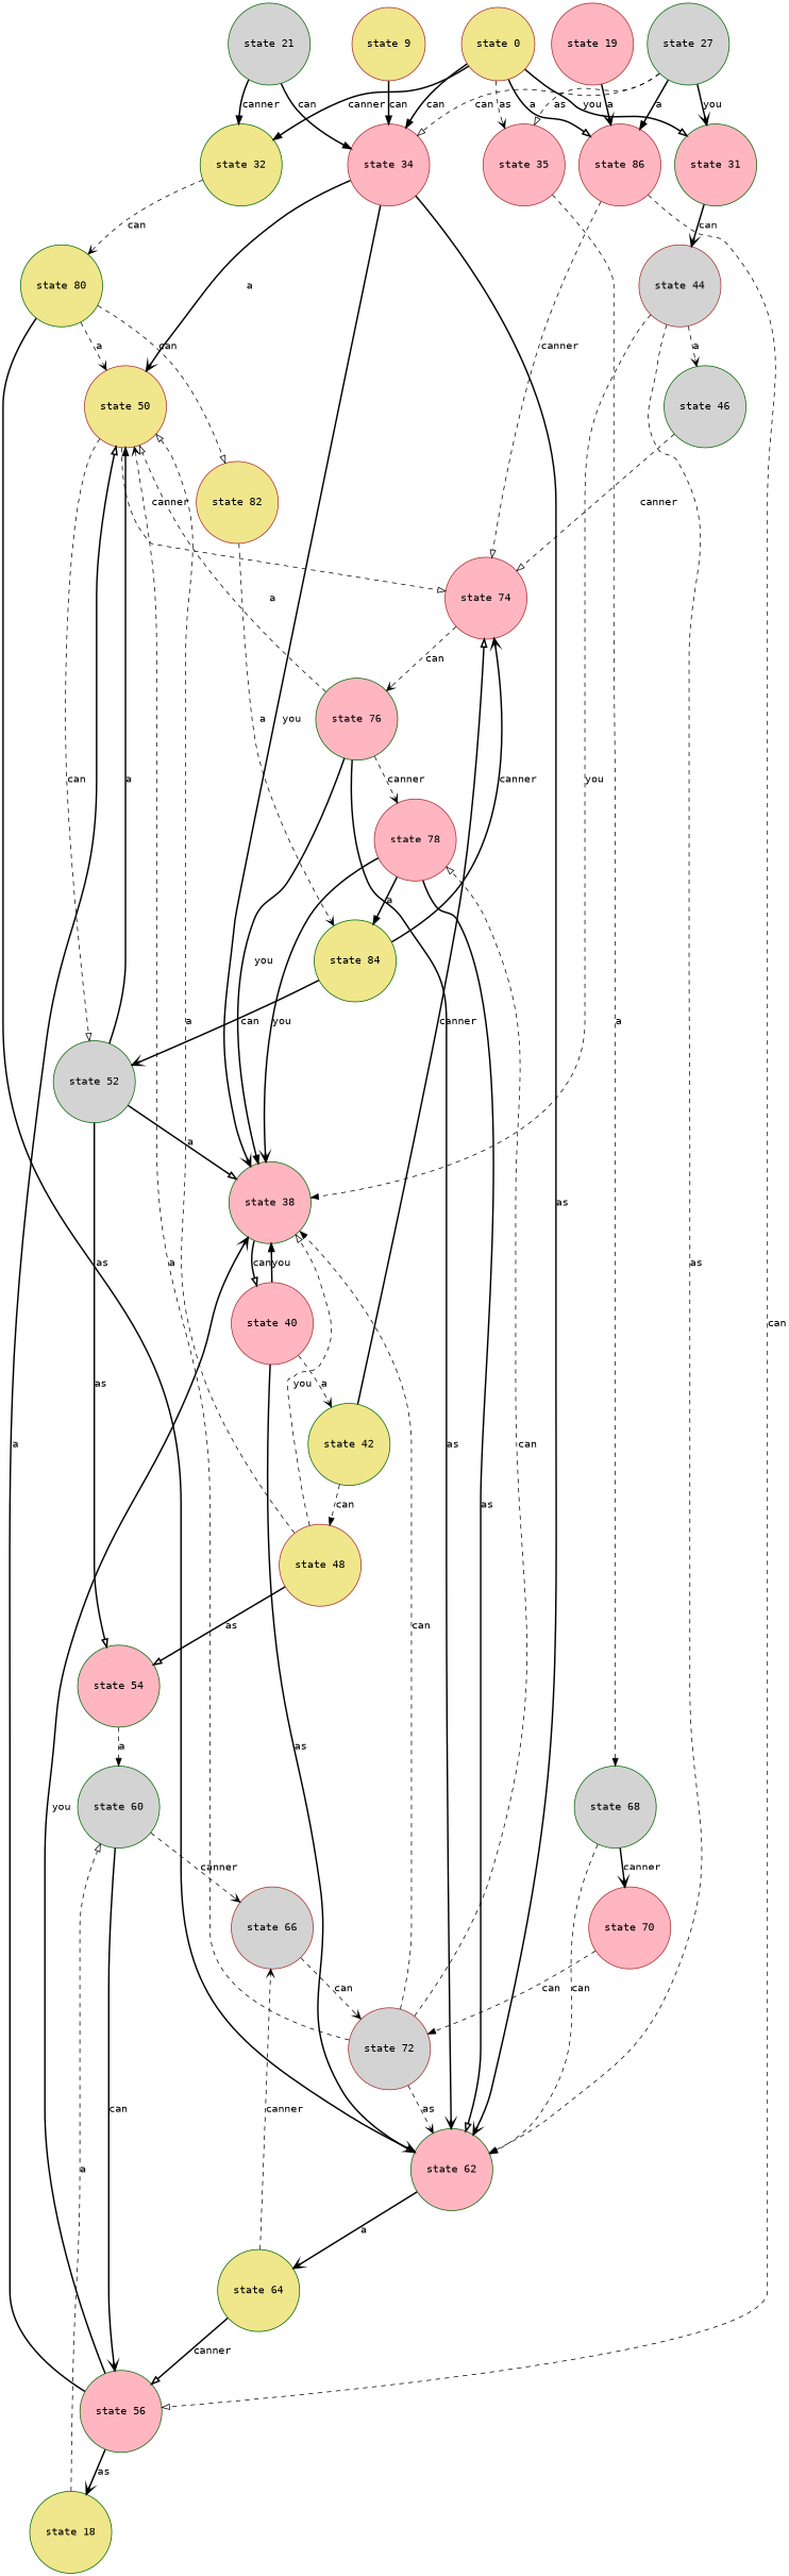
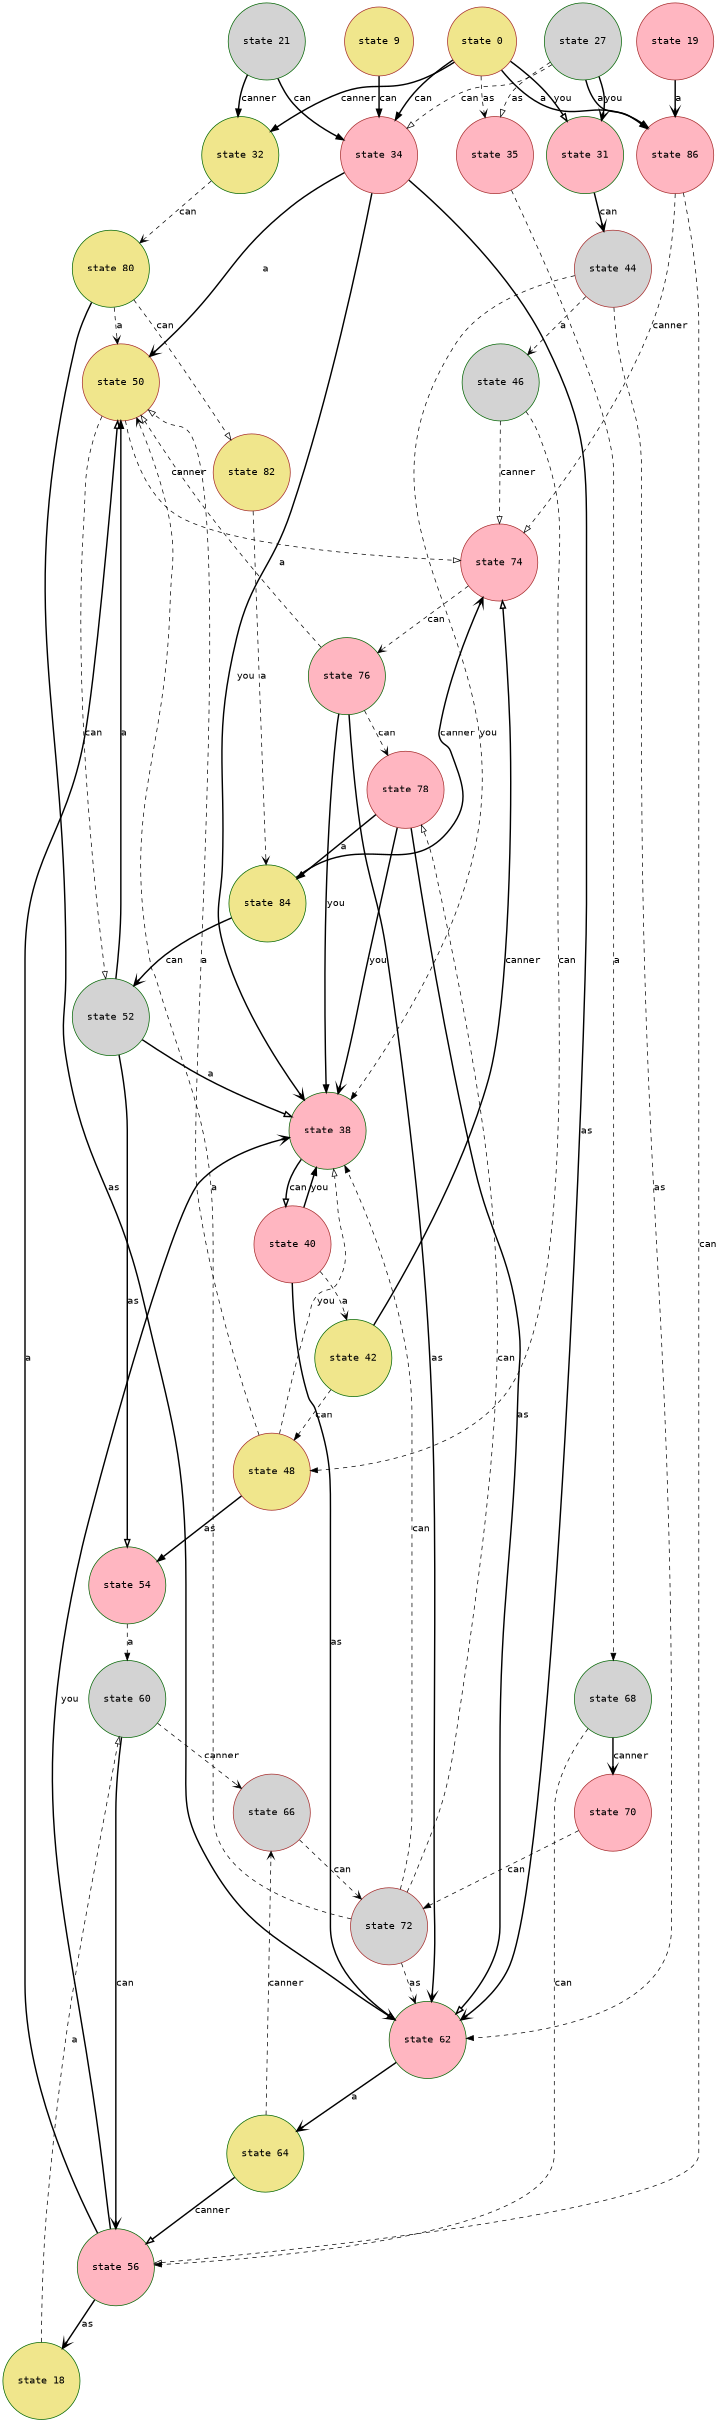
  digraph {
    fontname="DejaVu Sans Mono"
    node [color=darkgreen fillcolor=lightpink fontname="DejaVu Sans Mono" ordering=out shape=circle style=filled]
    edge [arrowhead=vee fontname="DejaVu Sans Mono" style=bold]
    "state 50" [color=brown fillcolor=khaki]
    "state 56"
    n3 [fillcolor=khaki label="state 18"]
    "state 38"
    "state 74" [color=brown]
    "state 52" [fillcolor=lightgrey]
    "state 60" [fillcolor=lightgrey]
    "state 40" [color=brown]
    "state 76"
    "state 54"
    "state 66" [color=brown fillcolor=lightgrey]
    "state 62"
    "state 42" [fillcolor=khaki]
    "state 78" [color=brown]
    "state 84" [fillcolor=khaki]
    "state 64" [fillcolor=khaki]
    "state 72" [color=brown fillcolor=lightgrey]
    "state 48" [color=brown fillcolor=khaki]
    "state 21" [fillcolor=lightgrey]
    n20 [fillcolor=khaki label="state 32"]
    "state 34" [color=brown]
    "state 80" [fillcolor=khaki]
    "state 82" [color=brown fillcolor=khaki]
    "state 70" [color=brown]
    "state 9" [color=brown fillcolor=khaki]
    "state 35" [color=brown]
    "state 68" [fillcolor=lightgrey]
    "state 0" [color=brown fillcolor=khaki]
    n29 [color=brown label="state 86"]
    "state 31"
    "state 44" [color=brown fillcolor=lightgrey]
    "state 46" [fillcolor=lightgrey]
    "state 19" [color=brown]
    "state 27" [fillcolor=lightgrey]
    "state 50" -> "state 74" [arrowhead=onormal label=canner style=dashed]
    "state 50" -> "state 52" [arrowhead=onormal label=can style=dashed]
    "state 56" -> "state 50" [arrowhead=onormal label=a]
    "state 56" -> n3 [label=as]
    "state 56" -> "state 38" [label=you]
    n3 -> "state 60" [arrowhead=onormal label=a style=dashed]
    "state 38" -> "state 40" [arrowhead=onormal label=can]
    "state 74" -> "state 76" [label=can style=dashed]
    "state 52" -> "state 50" [arrowhead=normal label=a]
    "state 52" -> "state 38" [arrowhead=onormal label=a]
    "state 52" -> "state 54" [arrowhead=onormal label=as]
    "state 60" -> "state 56" [label=can]
    "state 60" -> "state 66" [label=canner style=dashed]
    "state 40" -> "state 38" [arrowhead=normal label=you]
    "state 40" -> "state 62" [arrowhead=onormal label=as]
    "state 40" -> "state 42" [label=a style=dashed]
    "state 76" -> "state 50" [arrowhead=onormal label=a style=dashed]
    "state 76" -> "state 38" [arrowhead=normal label=you]
    "state 76" -> "state 62" [label=as]
-   "state 76" -> "state 78" [label=canner style=dashed]
+   "state 76" -> "state 78" [label=can style=dashed]
    "state 54" -> "state 60" [arrowhead=normal label=a style=dashed]
    "state 66" -> "state 72" [label=can style=dashed]
    "state 62" -> "state 64" [label=a]
    "state 42" -> "state 74" [arrowhead=onormal label=canner]
    "state 42" -> "state 48" [arrowhead=normal label=can style=dashed]
    "state 78" -> "state 38" [label=you]
    "state 78" -> "state 62" [arrowhead=onormal label=as]
    "state 78" -> "state 84" [arrowhead=normal label=a]
    "state 84" -> "state 74" [label=canner]
    "state 84" -> "state 52" [label=can]
    "state 64" -> "state 56" [arrowhead=onormal label=canner]
    "state 64" -> "state 66" [label=canner style=dashed]
    "state 72" -> "state 50" [label=a style=dashed]
    "state 72" -> "state 38" [arrowhead=normal label=can style=dashed]
    "state 72" -> "state 62" [label=as style=dashed]
    "state 72" -> "state 78" [arrowhead=onormal label=can style=dashed]
    "state 48" -> "state 50" [arrowhead=onormal label=a style=dashed]
    "state 48" -> "state 38" [arrowhead=onormal label=you style=dashed]
-   "state 48" -> "state 54" [arrowhead=onormal label=as]
+   "state 48" -> "state 54" [arrowhead=normal label=as]
    "state 21" -> n20 [arrowhead=normal label=canner]
    "state 21" -> "state 34" [arrowhead=normal label=can]
    n20 -> "state 80" [label=can style=dashed]
    "state 34" -> "state 50" [label=a]
    "state 34" -> "state 38" [label=you]
    "state 34" -> "state 62" [label=as]
    "state 80" -> "state 50" [label=a style=dashed]
    "state 80" -> "state 62" [label=as]
    "state 80" -> "state 82" [arrowhead=onormal label=can style=dashed]
    "state 82" -> "state 84" [label=a style=dashed]
    "state 70" -> "state 72" [arrowhead=normal label=can style=dashed]
    "state 9" -> "state 34" [arrowhead=normal label=can]
    "state 35" -> "state 68" [arrowhead=normal label=a style=dashed]
-   "state 68" -> "state 62" [arrowhead=normal label=can style=dashed]
+   "state 68" -> "state 56" [arrowhead=normal label=can style=dashed]
    "state 68" -> "state 70" [label=canner]
    "state 0" -> n20 [arrowhead=normal label=canner]
    "state 0" -> "state 34" [arrowhead=normal label=can]
    "state 0" -> "state 35" [label=as style=dashed]
    "state 0" -> n29 [arrowhead=onormal label=a]
    "state 0" -> "state 31" [arrowhead=onormal label=you]
    n29 -> "state 56" [arrowhead=onormal label=can style=dashed]
    n29 -> "state 74" [arrowhead=onormal label=canner style=dashed]
    "state 31" -> "state 44" [label=can]
    "state 44" -> "state 38" [arrowhead=normal label=you style=dashed]
    "state 44" -> "state 62" [arrowhead=normal label=as style=dashed]
    "state 44" -> "state 46" [label=a style=dashed]
    "state 46" -> "state 74" [arrowhead=onormal label=canner style=dashed]
+   "state 46" -> "state 48" [arrowhead=normal label=can style=dashed]
    "state 19" -> n29 [label=a]
    "state 27" -> "state 34" [arrowhead=onormal label=can style=dashed]
    "state 27" -> "state 35" [arrowhead=onormal label=as style=dashed]
    "state 27" -> n29 [arrowhead=normal label=a]
    "state 27" -> "state 31" [label=you]
  }
